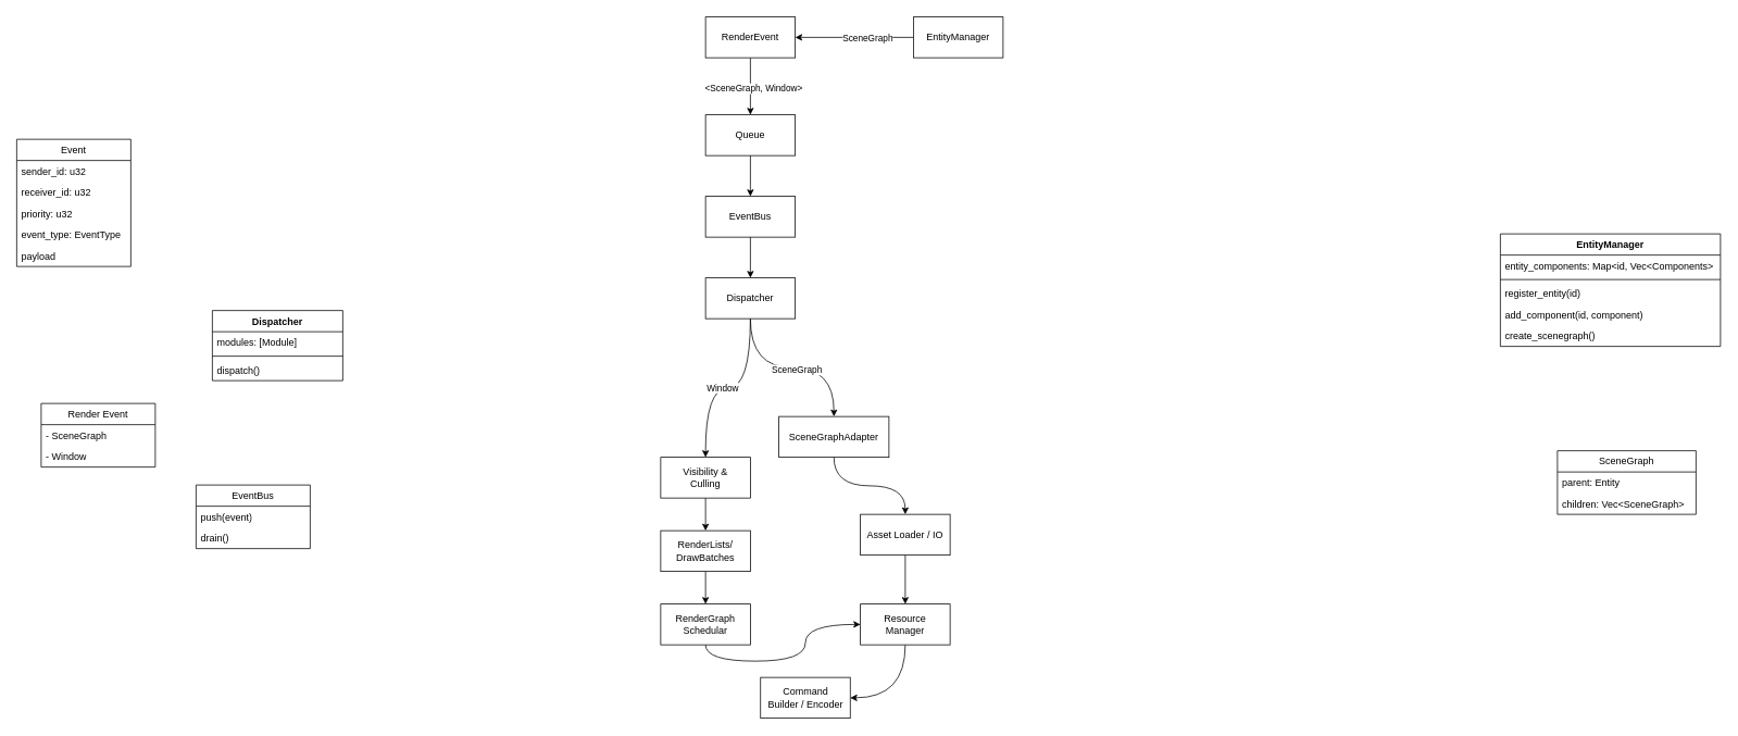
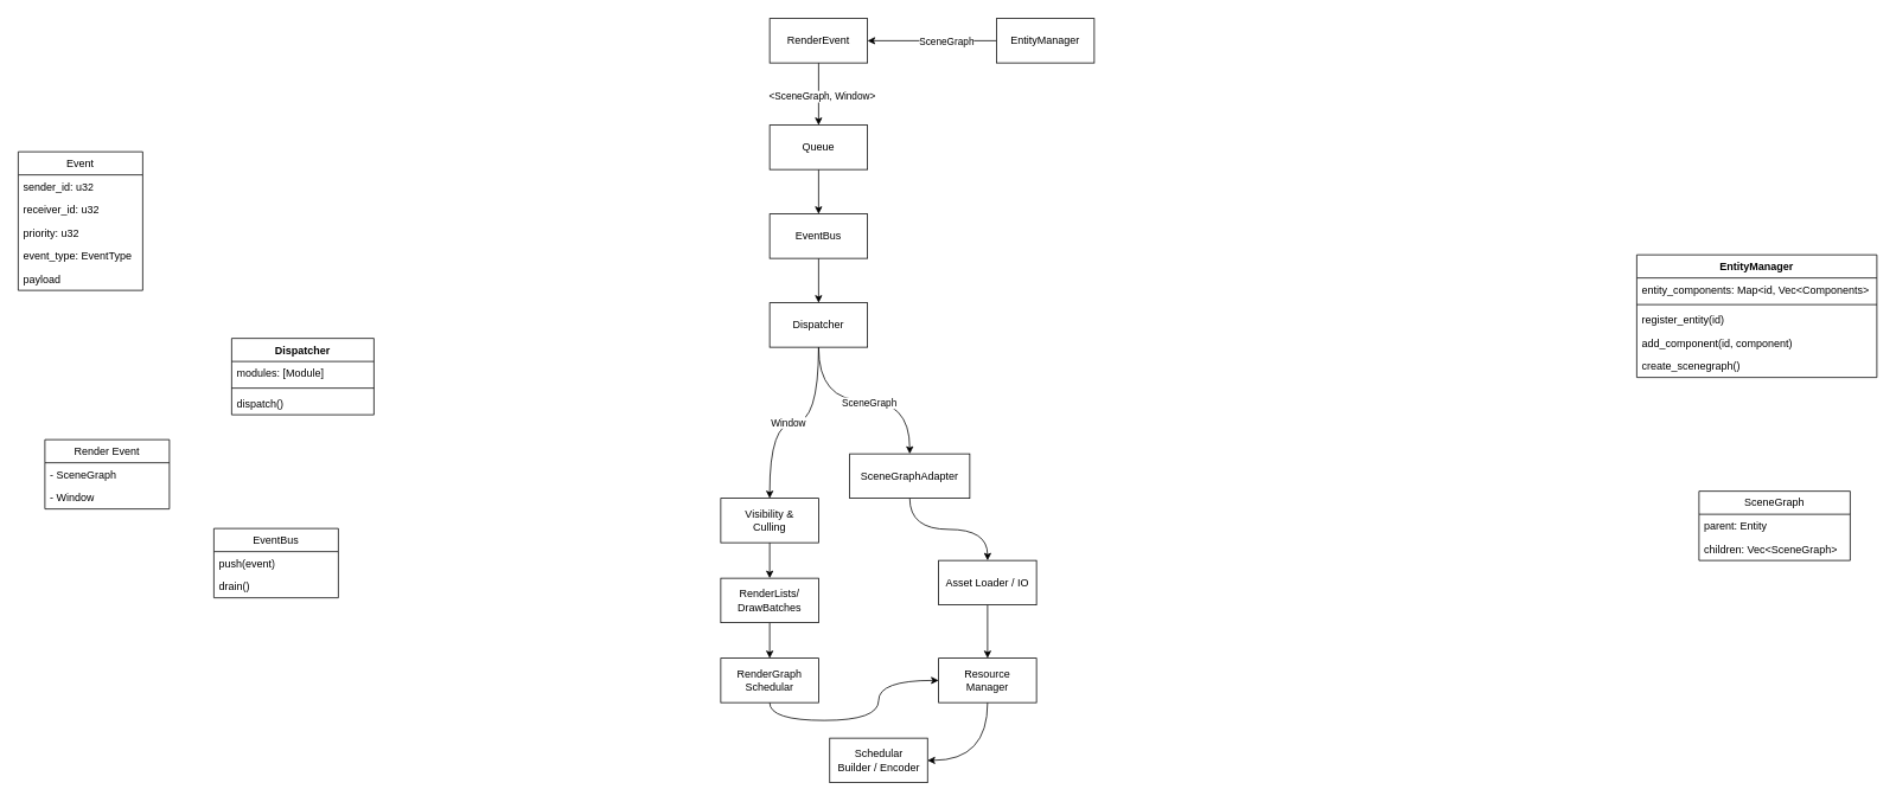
  <mxCell id="0" />
  <mxCell id="1" parent="0" />
  <mxCell id="2" style="edgeStyle=orthogonalEdgeStyle;rounded=0;orthogonalLoop=1;jettySize=auto;html=1;entryX=0.5;entryY=0;entryDx=0;entryDy=0;curved=1;exitX=0.5;exitY=1;exitDx=0;exitDy=0;" edge="1" parent="1" source="35" target="7"><mxGeometry relative="1" as="geometry"><mxPoint x="920" y="410" as="sourcePoint" /></mxGeometry></mxCell>
  <mxCell id="3" value="SceneGraph" style="edgeLabel;html=1;align=center;verticalAlign=middle;resizable=0;points=[];" vertex="1" connectable="0" parent="2"><mxGeometry x="0.041" y="-2" relative="1" as="geometry"><mxPoint as="offset" /></mxGeometry></mxCell>
  <mxCell id="4" style="edgeStyle=orthogonalEdgeStyle;rounded=0;orthogonalLoop=1;jettySize=auto;html=1;exitX=0.5;exitY=1;exitDx=0;exitDy=0;entryX=0.5;entryY=0;entryDx=0;entryDy=0;curved=1;" edge="1" parent="1" source="35" target="9"><mxGeometry relative="1" as="geometry"><mxPoint x="920" y="410" as="sourcePoint" /></mxGeometry></mxCell>
  <mxCell id="5" value="Window" style="edgeLabel;html=1;align=center;verticalAlign=middle;resizable=0;points=[];" vertex="1" connectable="0" parent="4"><mxGeometry x="0.07" y="-1" relative="1" as="geometry"><mxPoint as="offset" /></mxGeometry></mxCell>
  <mxCell id="6" style="edgeStyle=orthogonalEdgeStyle;rounded=0;orthogonalLoop=1;jettySize=auto;html=1;exitX=0.5;exitY=1;exitDx=0;exitDy=0;curved=1;" edge="1" parent="1" source="7" target="18"><mxGeometry relative="1" as="geometry" /></mxCell>
  <mxCell id="7" value="SceneGraphAdapter" style="html=1;whiteSpace=wrap;" vertex="1" parent="1"><mxGeometry x="955" y="510" width="135" height="50" as="geometry" /></mxCell>
  <mxCell id="8" style="edgeStyle=orthogonalEdgeStyle;rounded=0;orthogonalLoop=1;jettySize=auto;html=1;exitX=0.5;exitY=1;exitDx=0;exitDy=0;entryX=0.5;entryY=0;entryDx=0;entryDy=0;" edge="1" parent="1" source="9" target="11"><mxGeometry relative="1" as="geometry" /></mxCell>
  <mxCell id="9" value="&lt;div&gt;Visibility &amp;amp;&lt;/div&gt;&lt;div&gt;Culling&lt;/div&gt;" style="html=1;whiteSpace=wrap;" vertex="1" parent="1"><mxGeometry x="810" y="560" width="110" height="50" as="geometry" /></mxCell>
  <mxCell id="10" style="edgeStyle=orthogonalEdgeStyle;rounded=0;orthogonalLoop=1;jettySize=auto;html=1;exitX=0.5;exitY=1;exitDx=0;exitDy=0;entryX=0.5;entryY=0;entryDx=0;entryDy=0;" edge="1" parent="1" source="11" target="13"><mxGeometry relative="1" as="geometry" /></mxCell>
  <mxCell id="11" value="&lt;div&gt;RenderLists/&lt;/div&gt;&lt;div&gt;DrawBatches&lt;/div&gt;" style="html=1;whiteSpace=wrap;" vertex="1" parent="1"><mxGeometry x="810" y="650" width="110" height="50" as="geometry" /></mxCell>
  <mxCell id="12" style="edgeStyle=orthogonalEdgeStyle;rounded=0;orthogonalLoop=1;jettySize=auto;html=1;exitX=0.5;exitY=1;exitDx=0;exitDy=0;curved=1;" edge="1" parent="1" source="13" target="15"><mxGeometry relative="1" as="geometry" /></mxCell>
  <mxCell id="13" value="&lt;div&gt;RenderGraph&lt;/div&gt;&lt;div&gt;Schedular&lt;/div&gt;" style="html=1;whiteSpace=wrap;" vertex="1" parent="1"><mxGeometry x="810" y="740" width="110" height="50" as="geometry" /></mxCell>
  <mxCell id="14" style="edgeStyle=orthogonalEdgeStyle;rounded=0;orthogonalLoop=1;jettySize=auto;html=1;exitX=0.5;exitY=1;exitDx=0;exitDy=0;entryX=1;entryY=0.5;entryDx=0;entryDy=0;curved=1;" edge="1" parent="1" source="15" target="16"><mxGeometry relative="1" as="geometry" /></mxCell>
  <mxCell id="15" value="&lt;div&gt;Resource&lt;/div&gt;&lt;div&gt;Manager&lt;/div&gt;" style="html=1;whiteSpace=wrap;" vertex="1" parent="1"><mxGeometry x="1055" y="740" width="110" height="50" as="geometry" /></mxCell>
- <mxCell id="16" value="&lt;div&gt;Command&lt;/div&gt;&lt;div&gt;Builder / Encoder&lt;/div&gt;" style="html=1;whiteSpace=wrap;" vertex="1" parent="1"><mxGeometry x="932.5" y="830" width="110" height="50" as="geometry" /></mxCell>
+ <mxCell id="16" value="&lt;div&gt;Schedular&lt;/div&gt;&lt;div&gt;Builder / Encoder&lt;/div&gt;" style="html=1;whiteSpace=wrap;" vertex="1" parent="1"><mxGeometry x="932.5" y="830" width="110" height="50" as="geometry" /></mxCell>
  <mxCell id="17" style="edgeStyle=orthogonalEdgeStyle;rounded=0;orthogonalLoop=1;jettySize=auto;html=1;exitX=0.5;exitY=1;exitDx=0;exitDy=0;entryX=0.5;entryY=0;entryDx=0;entryDy=0;" edge="1" parent="1" source="18" target="15"><mxGeometry relative="1" as="geometry" /></mxCell>
  <mxCell id="18" value="Asset Loader / IO" style="html=1;whiteSpace=wrap;" vertex="1" parent="1"><mxGeometry x="1055" y="630" width="110" height="50" as="geometry" /></mxCell>
  <mxCell id="19" value="Event" style="swimlane;fontStyle=0;childLayout=stackLayout;horizontal=1;startSize=26;fillColor=none;horizontalStack=0;resizeParent=1;resizeParentMax=0;resizeLast=0;collapsible=1;marginBottom=0;whiteSpace=wrap;html=1;" vertex="1" parent="1"><mxGeometry x="20" y="170" width="140" height="156" as="geometry" /></mxCell>
  <mxCell id="20" value="sender_id: u32" style="text;strokeColor=none;fillColor=none;align=left;verticalAlign=top;spacingLeft=4;spacingRight=4;overflow=hidden;rotatable=0;points=[[0,0.5],[1,0.5]];portConstraint=eastwest;whiteSpace=wrap;html=1;" vertex="1" parent="19"><mxGeometry y="26" width="140" height="26" as="geometry" /></mxCell>
  <mxCell id="21" value="&lt;div&gt;receiver_id: u32&lt;/div&gt;" style="text;strokeColor=none;fillColor=none;align=left;verticalAlign=top;spacingLeft=4;spacingRight=4;overflow=hidden;rotatable=0;points=[[0,0.5],[1,0.5]];portConstraint=eastwest;whiteSpace=wrap;html=1;" vertex="1" parent="19"><mxGeometry y="52" width="140" height="26" as="geometry" /></mxCell>
  <mxCell id="22" value="&lt;div&gt;priority: u32&lt;/div&gt;" style="text;strokeColor=none;fillColor=none;align=left;verticalAlign=top;spacingLeft=4;spacingRight=4;overflow=hidden;rotatable=0;points=[[0,0.5],[1,0.5]];portConstraint=eastwest;whiteSpace=wrap;html=1;" vertex="1" parent="19"><mxGeometry y="78" width="140" height="26" as="geometry" /></mxCell>
  <mxCell id="23" value="event_type: EventType" style="text;strokeColor=none;fillColor=none;align=left;verticalAlign=top;spacingLeft=4;spacingRight=4;overflow=hidden;rotatable=0;points=[[0,0.5],[1,0.5]];portConstraint=eastwest;whiteSpace=wrap;html=1;" vertex="1" parent="19"><mxGeometry y="104" width="140" height="26" as="geometry" /></mxCell>
  <mxCell id="24" value="payload" style="text;strokeColor=none;fillColor=none;align=left;verticalAlign=top;spacingLeft=4;spacingRight=4;overflow=hidden;rotatable=0;points=[[0,0.5],[1,0.5]];portConstraint=eastwest;whiteSpace=wrap;html=1;" vertex="1" parent="19"><mxGeometry y="130" width="140" height="26" as="geometry" /></mxCell>
  <mxCell id="25" style="edgeStyle=orthogonalEdgeStyle;rounded=0;orthogonalLoop=1;jettySize=auto;html=1;exitX=0.5;exitY=1;exitDx=0;exitDy=0;entryX=0.5;entryY=0;entryDx=0;entryDy=0;" edge="1" parent="1" source="26" target="39"><mxGeometry relative="1" as="geometry" /></mxCell>
  <mxCell id="26" value="Queue" style="html=1;whiteSpace=wrap;" vertex="1" parent="1"><mxGeometry x="865" y="140" width="110" height="50" as="geometry" /></mxCell>
  <mxCell id="27" style="edgeStyle=orthogonalEdgeStyle;rounded=0;orthogonalLoop=1;jettySize=auto;html=1;entryX=0.5;entryY=0;entryDx=0;entryDy=0;exitX=0.5;exitY=1;exitDx=0;exitDy=0;" edge="1" parent="1" source="39" target="35"><mxGeometry relative="1" as="geometry"><mxPoint x="920" y="57" as="sourcePoint" /><mxPoint x="920" y="160" as="targetPoint" /></mxGeometry></mxCell>
  <mxCell id="28" value="Render Event" style="swimlane;fontStyle=0;childLayout=stackLayout;horizontal=1;startSize=26;fillColor=none;horizontalStack=0;resizeParent=1;resizeParentMax=0;resizeLast=0;collapsible=1;marginBottom=0;whiteSpace=wrap;html=1;" vertex="1" parent="1"><mxGeometry x="50" y="494" width="140" height="78" as="geometry" /></mxCell>
  <mxCell id="29" value="- SceneGraph" style="text;strokeColor=none;fillColor=none;align=left;verticalAlign=top;spacingLeft=4;spacingRight=4;overflow=hidden;rotatable=0;points=[[0,0.5],[1,0.5]];portConstraint=eastwest;whiteSpace=wrap;html=1;" vertex="1" parent="28"><mxGeometry y="26" width="140" height="26" as="geometry" /></mxCell>
  <mxCell id="30" value="- Window" style="text;strokeColor=none;fillColor=none;align=left;verticalAlign=top;spacingLeft=4;spacingRight=4;overflow=hidden;rotatable=0;points=[[0,0.5],[1,0.5]];portConstraint=eastwest;whiteSpace=wrap;html=1;" vertex="1" parent="28"><mxGeometry y="52" width="140" height="26" as="geometry" /></mxCell>
  <mxCell id="31" value="Dispatcher" style="swimlane;fontStyle=1;align=center;verticalAlign=top;childLayout=stackLayout;horizontal=1;startSize=26;horizontalStack=0;resizeParent=1;resizeParentMax=0;resizeLast=0;collapsible=1;marginBottom=0;whiteSpace=wrap;html=1;" vertex="1" parent="1"><mxGeometry x="260" y="380" width="160" height="86" as="geometry" /></mxCell>
  <mxCell id="32" value="modules: [Module]" style="text;strokeColor=none;fillColor=none;align=left;verticalAlign=top;spacingLeft=4;spacingRight=4;overflow=hidden;rotatable=0;points=[[0,0.5],[1,0.5]];portConstraint=eastwest;whiteSpace=wrap;html=1;" vertex="1" parent="31"><mxGeometry y="26" width="160" height="26" as="geometry" /></mxCell>
  <mxCell id="33" value="" style="line;strokeWidth=1;fillColor=none;align=left;verticalAlign=middle;spacingTop=-1;spacingLeft=3;spacingRight=3;rotatable=0;labelPosition=right;points=[];portConstraint=eastwest;strokeColor=inherit;" vertex="1" parent="31"><mxGeometry y="52" width="160" height="8" as="geometry" /></mxCell>
  <mxCell id="34" value="dispatch()" style="text;strokeColor=none;fillColor=none;align=left;verticalAlign=top;spacingLeft=4;spacingRight=4;overflow=hidden;rotatable=0;points=[[0,0.5],[1,0.5]];portConstraint=eastwest;whiteSpace=wrap;html=1;" vertex="1" parent="31"><mxGeometry y="60" width="160" height="26" as="geometry" /></mxCell>
  <mxCell id="35" value="Dispatcher" style="html=1;whiteSpace=wrap;" vertex="1" parent="1"><mxGeometry x="865" y="340" width="110" height="50" as="geometry" /></mxCell>
  <mxCell id="36" value="EventBus" style="swimlane;fontStyle=0;childLayout=stackLayout;horizontal=1;startSize=26;fillColor=none;horizontalStack=0;resizeParent=1;resizeParentMax=0;resizeLast=0;collapsible=1;marginBottom=0;whiteSpace=wrap;html=1;" vertex="1" parent="1"><mxGeometry x="240" y="594" width="140" height="78" as="geometry" /></mxCell>
  <mxCell id="37" value="push(event)" style="text;strokeColor=none;fillColor=none;align=left;verticalAlign=top;spacingLeft=4;spacingRight=4;overflow=hidden;rotatable=0;points=[[0,0.5],[1,0.5]];portConstraint=eastwest;whiteSpace=wrap;html=1;" vertex="1" parent="36"><mxGeometry y="26" width="140" height="26" as="geometry" /></mxCell>
  <mxCell id="38" value="drain()" style="text;strokeColor=none;fillColor=none;align=left;verticalAlign=top;spacingLeft=4;spacingRight=4;overflow=hidden;rotatable=0;points=[[0,0.5],[1,0.5]];portConstraint=eastwest;whiteSpace=wrap;html=1;" vertex="1" parent="36"><mxGeometry y="52" width="140" height="26" as="geometry" /></mxCell>
  <mxCell id="39" value="EventBus" style="html=1;whiteSpace=wrap;" vertex="1" parent="1"><mxGeometry x="865" y="240" width="110" height="50" as="geometry" /></mxCell>
  <mxCell id="40" style="edgeStyle=orthogonalEdgeStyle;rounded=0;orthogonalLoop=1;jettySize=auto;html=1;exitX=0.5;exitY=1;exitDx=0;exitDy=0;" edge="1" parent="1" source="42" target="26"><mxGeometry relative="1" as="geometry" /></mxCell>
  <mxCell id="41" value="&amp;lt;SceneGraph, Window&amp;gt;" style="edgeLabel;html=1;align=center;verticalAlign=middle;resizable=0;points=[];" vertex="1" connectable="0" parent="40"><mxGeometry x="0.054" y="3" relative="1" as="geometry"><mxPoint as="offset" /></mxGeometry></mxCell>
  <mxCell id="42" value="RenderEvent" style="html=1;whiteSpace=wrap;" vertex="1" parent="1"><mxGeometry x="865" y="20" width="110" height="50" as="geometry" /></mxCell>
  <mxCell id="43" value="EntityManager" style="swimlane;fontStyle=1;align=center;verticalAlign=top;childLayout=stackLayout;horizontal=1;startSize=26;horizontalStack=0;resizeParent=1;resizeParentMax=0;resizeLast=0;collapsible=1;marginBottom=0;whiteSpace=wrap;html=1;" vertex="1" parent="1"><mxGeometry x="1840" y="286" width="270" height="138" as="geometry" /></mxCell>
  <mxCell id="44" value="entity_components: Map&amp;lt;id, Vec&amp;lt;Components&amp;gt;" style="text;strokeColor=none;fillColor=none;align=left;verticalAlign=top;spacingLeft=4;spacingRight=4;overflow=hidden;rotatable=0;points=[[0,0.5],[1,0.5]];portConstraint=eastwest;whiteSpace=wrap;html=1;" vertex="1" parent="43"><mxGeometry y="26" width="270" height="26" as="geometry" /></mxCell>
  <mxCell id="45" value="" style="line;strokeWidth=1;fillColor=none;align=left;verticalAlign=middle;spacingTop=-1;spacingLeft=3;spacingRight=3;rotatable=0;labelPosition=right;points=[];portConstraint=eastwest;strokeColor=inherit;" vertex="1" parent="43"><mxGeometry y="52" width="270" height="8" as="geometry" /></mxCell>
  <mxCell id="46" value="register_entity(id)" style="text;strokeColor=none;fillColor=none;align=left;verticalAlign=top;spacingLeft=4;spacingRight=4;overflow=hidden;rotatable=0;points=[[0,0.5],[1,0.5]];portConstraint=eastwest;whiteSpace=wrap;html=1;" vertex="1" parent="43"><mxGeometry y="60" width="270" height="26" as="geometry" /></mxCell>
  <mxCell id="47" value="add_component(id, component)" style="text;strokeColor=none;fillColor=none;align=left;verticalAlign=top;spacingLeft=4;spacingRight=4;overflow=hidden;rotatable=0;points=[[0,0.5],[1,0.5]];portConstraint=eastwest;whiteSpace=wrap;html=1;" vertex="1" parent="43"><mxGeometry y="86" width="270" height="26" as="geometry" /></mxCell>
  <mxCell id="48" value="create_scenegraph()" style="text;strokeColor=none;fillColor=none;align=left;verticalAlign=top;spacingLeft=4;spacingRight=4;overflow=hidden;rotatable=0;points=[[0,0.5],[1,0.5]];portConstraint=eastwest;whiteSpace=wrap;html=1;" vertex="1" parent="43"><mxGeometry y="112" width="270" height="26" as="geometry" /></mxCell>
  <mxCell id="49" value="SceneGraph" style="swimlane;fontStyle=0;childLayout=stackLayout;horizontal=1;startSize=26;fillColor=none;horizontalStack=0;resizeParent=1;resizeParentMax=0;resizeLast=0;collapsible=1;marginBottom=0;whiteSpace=wrap;html=1;" vertex="1" parent="1"><mxGeometry x="1910" y="552" width="170" height="78" as="geometry" /></mxCell>
  <mxCell id="50" value="parent: Entity" style="text;strokeColor=none;fillColor=none;align=left;verticalAlign=top;spacingLeft=4;spacingRight=4;overflow=hidden;rotatable=0;points=[[0,0.5],[1,0.5]];portConstraint=eastwest;whiteSpace=wrap;html=1;" vertex="1" parent="49"><mxGeometry y="26" width="170" height="26" as="geometry" /></mxCell>
  <mxCell id="51" value="children: Vec&amp;lt;SceneGraph&amp;gt;" style="text;strokeColor=none;fillColor=none;align=left;verticalAlign=top;spacingLeft=4;spacingRight=4;overflow=hidden;rotatable=0;points=[[0,0.5],[1,0.5]];portConstraint=eastwest;whiteSpace=wrap;html=1;" vertex="1" parent="49"><mxGeometry y="52" width="170" height="26" as="geometry" /></mxCell>
  <mxCell id="52" style="edgeStyle=orthogonalEdgeStyle;rounded=0;orthogonalLoop=1;jettySize=auto;html=1;exitX=0;exitY=0.5;exitDx=0;exitDy=0;entryX=1;entryY=0.5;entryDx=0;entryDy=0;" edge="1" parent="1" source="54" target="42"><mxGeometry relative="1" as="geometry" /></mxCell>
  <mxCell id="53" value="SceneGraph" style="edgeLabel;html=1;align=center;verticalAlign=middle;resizable=0;points=[];" vertex="1" connectable="0" parent="52"><mxGeometry x="-0.209" relative="1" as="geometry"><mxPoint as="offset" /></mxGeometry></mxCell>
  <mxCell id="54" value="EntityManager" style="html=1;whiteSpace=wrap;" vertex="1" parent="1"><mxGeometry x="1120" y="20" width="110" height="50" as="geometry" /></mxCell>
